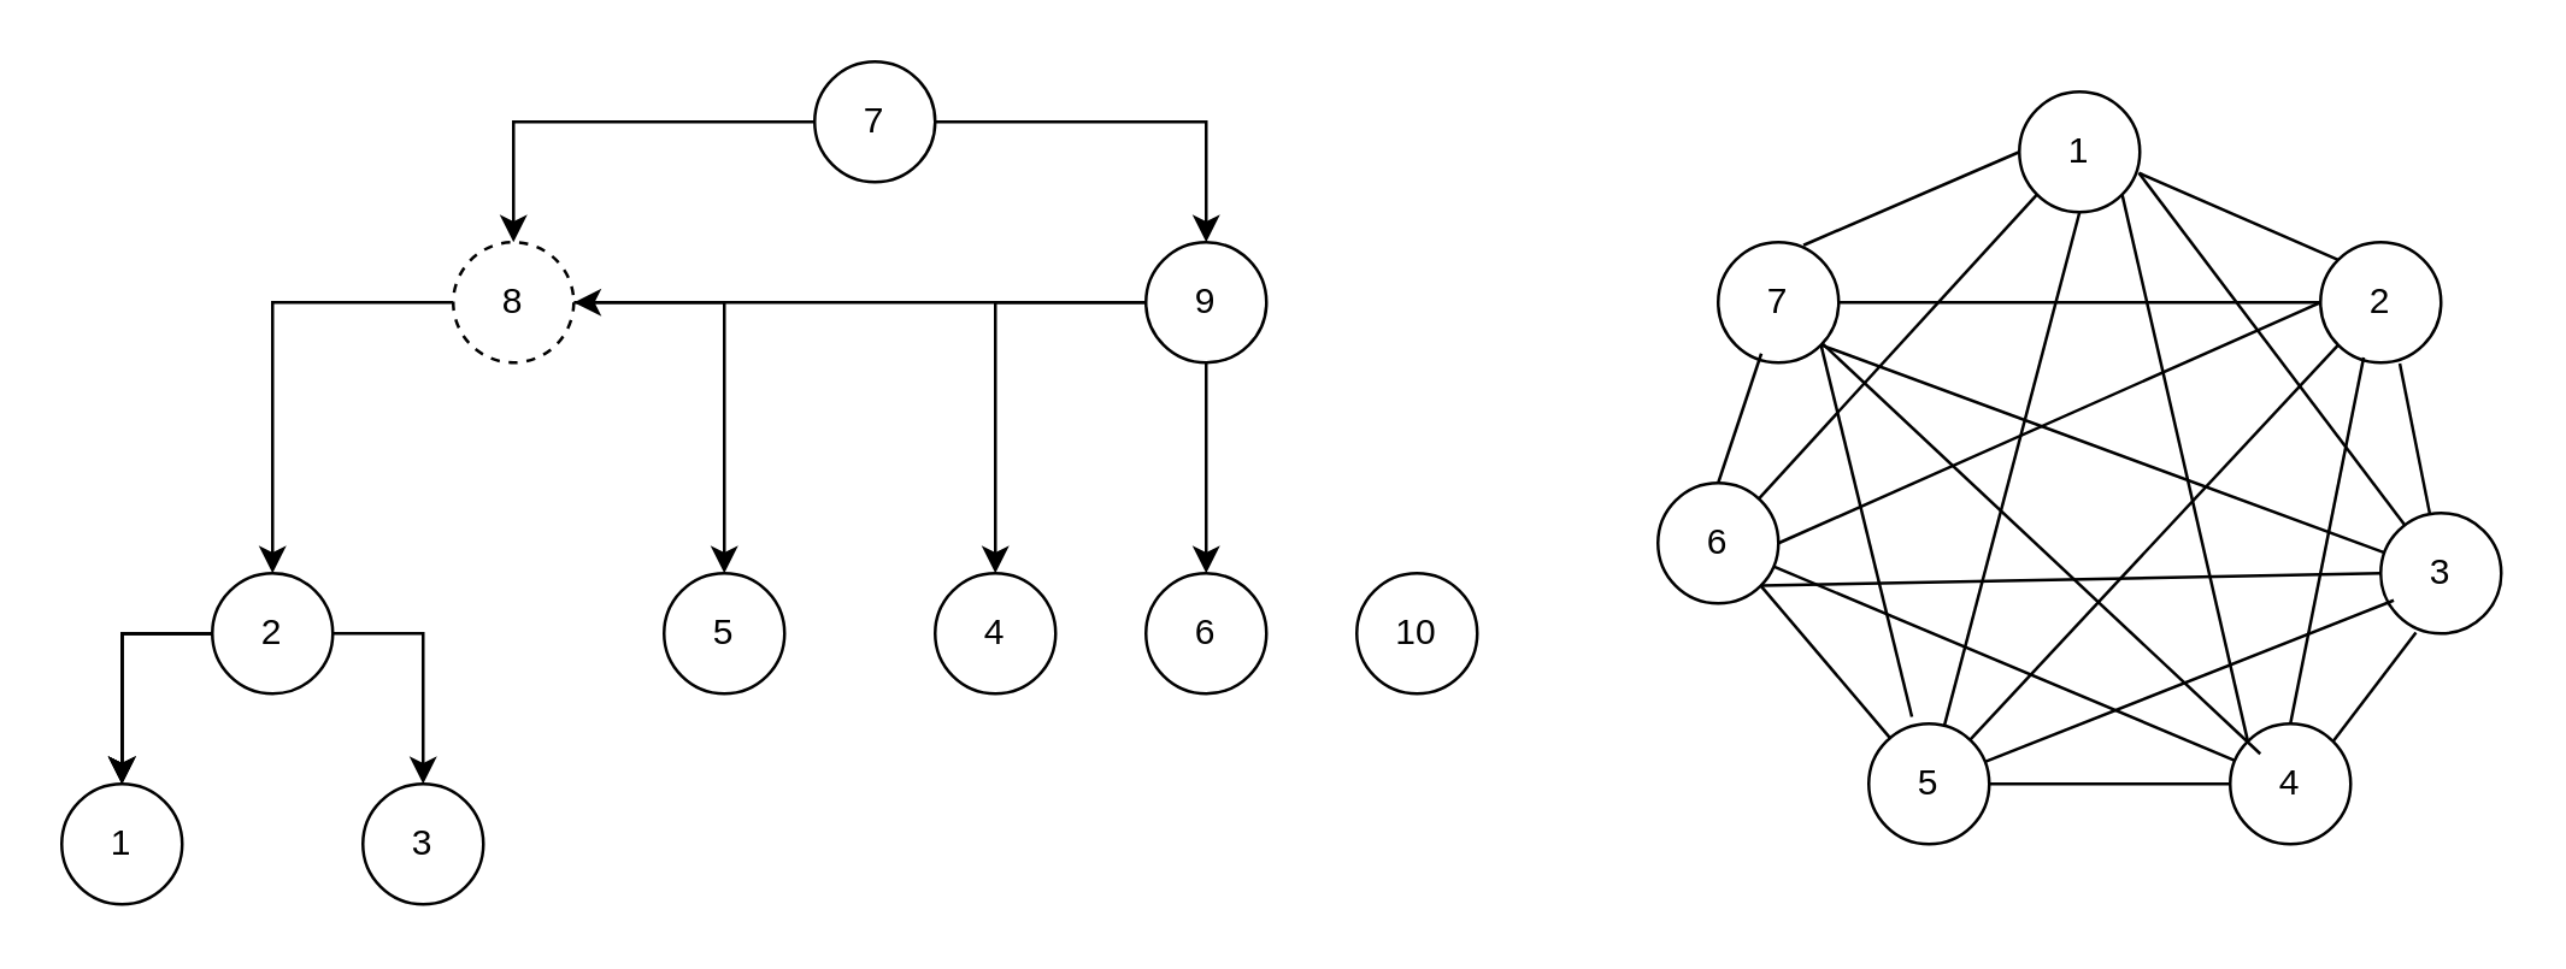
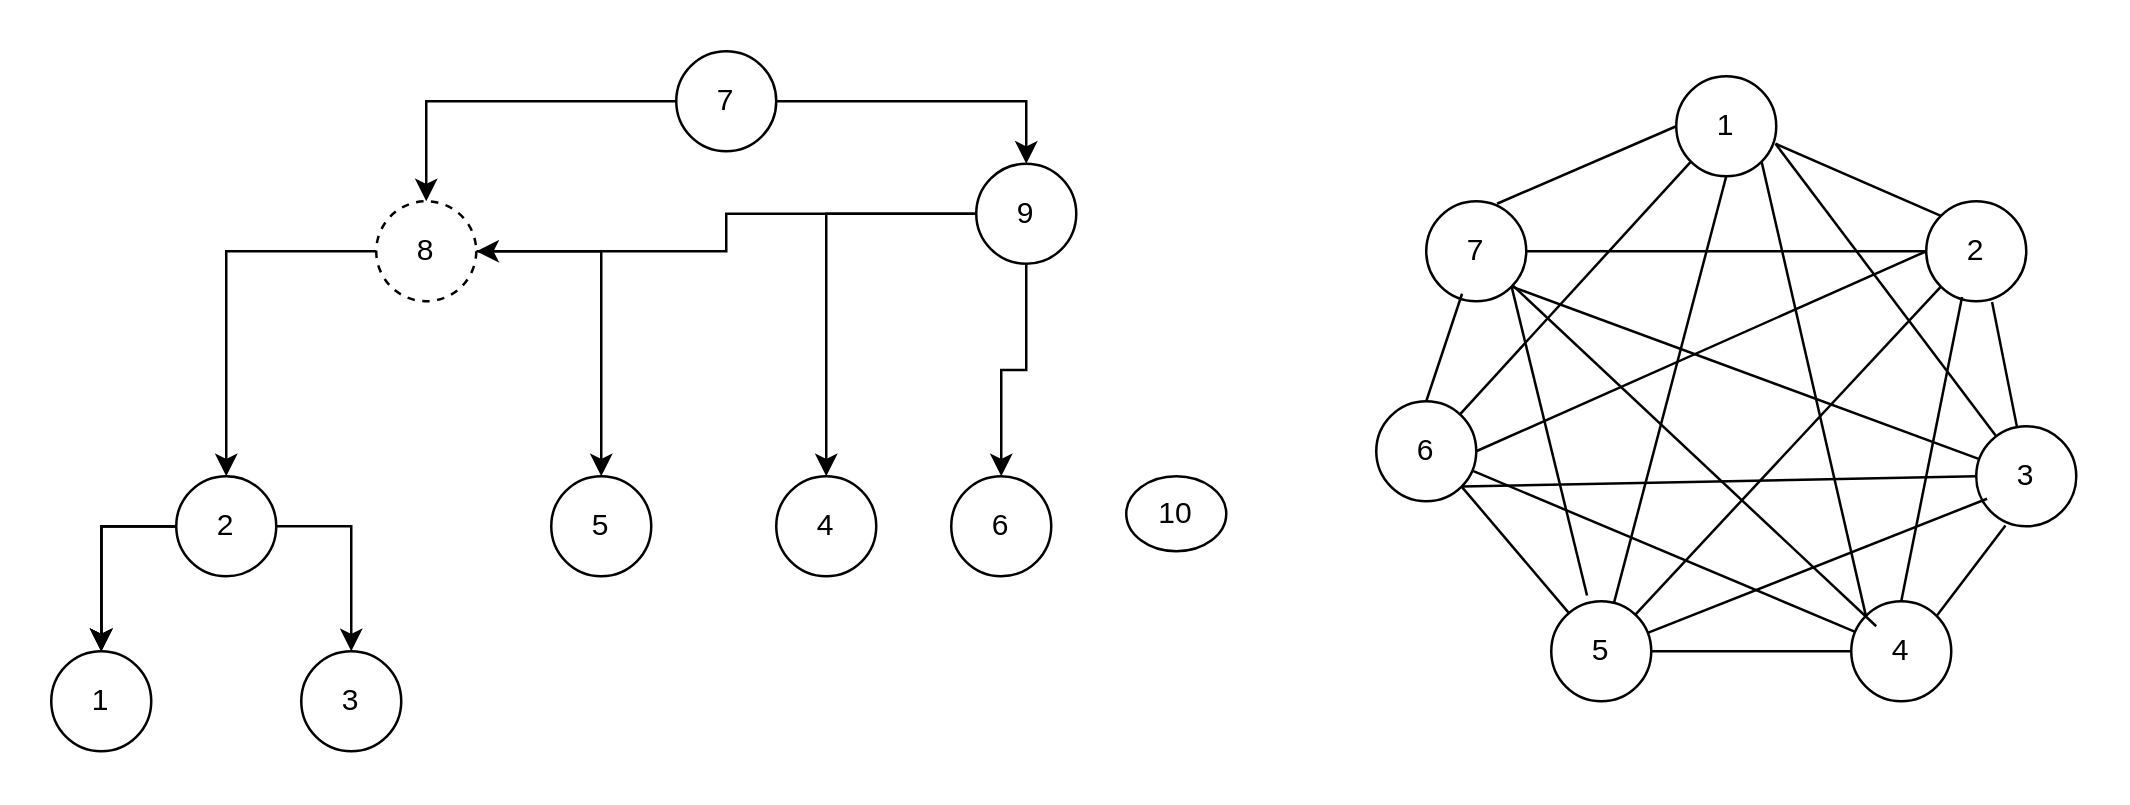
  <mxCell id="0" />
  <mxCell id="1" parent="0" />
  <mxCell id="2" value="" style="edgeStyle=orthogonalEdgeStyle;rounded=0;orthogonalLoop=1;jettySize=auto;html=1;" edge="1" parent="1" source="4" target="7"><mxGeometry relative="1" as="geometry" /></mxCell>
  <mxCell id="3" value="" style="edgeStyle=orthogonalEdgeStyle;rounded=0;orthogonalLoop=1;jettySize=auto;html=1;" edge="1" parent="1" source="4" target="11"><mxGeometry relative="1" as="geometry" /></mxCell>
  <mxCell id="4" value="&lt;font style=&quot;font-size: 12px;&quot;&gt;7&lt;/font&gt;" style="ellipse;whiteSpace=wrap;html=1;aspect=fixed;" vertex="1" parent="1"><mxGeometry x="270" width="40" height="40" as="geometry" y="20" /></mxCell>
  <mxCell id="5" value="" style="edgeStyle=orthogonalEdgeStyle;rounded=0;orthogonalLoop=1;jettySize=auto;html=1;" edge="1" parent="1" source="7" target="17"><mxGeometry relative="1" as="geometry" /></mxCell>
  <mxCell id="6" value="" style="edgeStyle=orthogonalEdgeStyle;rounded=0;orthogonalLoop=1;jettySize=auto;html=1;" edge="1" parent="1" source="7" target="18"><mxGeometry relative="1" as="geometry" /></mxCell>
  <mxCell id="7" value="8" style="ellipse;whiteSpace=wrap;html=1;dashed=1;" vertex="1" parent="1"><mxGeometry x="150" y="80" width="40" height="40" as="geometry" /></mxCell>
  <mxCell id="8" value="" style="edgeStyle=orthogonalEdgeStyle;rounded=0;orthogonalLoop=1;jettySize=auto;html=1;" edge="1" parent="1" source="11" target="21"><mxGeometry relative="1" as="geometry" /></mxCell>
  <mxCell id="9" value="" style="edgeStyle=orthogonalEdgeStyle;rounded=0;orthogonalLoop=1;jettySize=auto;html=1;" edge="1" parent="1" source="11" target="7"><mxGeometry relative="1" as="geometry" /></mxCell>
  <mxCell id="10" value="" style="edgeStyle=orthogonalEdgeStyle;rounded=0;orthogonalLoop=1;jettySize=auto;html=1;" edge="1" parent="1" source="11" target="23"><mxGeometry relative="1" as="geometry" /></mxCell>
- <mxCell id="11" value="9" style="ellipse;whiteSpace=wrap;html=1;" vertex="1" parent="1"><mxGeometry x="380" y="80" width="40" height="40" as="geometry" /></mxCell>
+ <mxCell id="11" value="9" style="ellipse;whiteSpace=wrap;html=1;" vertex="1" parent="1"><mxGeometry x="390" y="65" width="40" height="40" as="geometry" /></mxCell>
  <mxCell id="12" value="" style="edgeStyle=orthogonalEdgeStyle;rounded=0;orthogonalLoop=1;jettySize=auto;html=1;" edge="1" parent="1" source="17" target="19"><mxGeometry relative="1" as="geometry" /></mxCell>
  <mxCell id="13" value="" style="edgeStyle=orthogonalEdgeStyle;rounded=0;orthogonalLoop=1;jettySize=auto;html=1;" edge="1" parent="1" source="17" target="19"><mxGeometry relative="1" as="geometry" /></mxCell>
  <mxCell id="14" value="" style="edgeStyle=orthogonalEdgeStyle;rounded=0;orthogonalLoop=1;jettySize=auto;html=1;" edge="1" parent="1" source="17" target="19"><mxGeometry relative="1" as="geometry" /></mxCell>
  <mxCell id="15" value="" style="edgeStyle=orthogonalEdgeStyle;rounded=0;orthogonalLoop=1;jettySize=auto;html=1;" edge="1" parent="1" source="17" target="19"><mxGeometry relative="1" as="geometry" /></mxCell>
  <mxCell id="16" value="" style="edgeStyle=orthogonalEdgeStyle;rounded=0;orthogonalLoop=1;jettySize=auto;html=1;" edge="1" parent="1" source="17" target="20"><mxGeometry relative="1" as="geometry" /></mxCell>
  <mxCell id="17" value="2" style="ellipse;whiteSpace=wrap;html=1;" vertex="1" parent="1"><mxGeometry x="70" y="190" width="40" height="40" as="geometry" /></mxCell>
  <mxCell id="18" value="5" style="ellipse;whiteSpace=wrap;html=1;" vertex="1" parent="1"><mxGeometry x="220" y="190" width="40" height="40" as="geometry" /></mxCell>
  <mxCell id="19" value="1" style="ellipse;whiteSpace=wrap;html=1;" vertex="1" parent="1"><mxGeometry y="260" width="40" height="40" as="geometry" x="20" /></mxCell>
  <mxCell id="20" value="3" style="ellipse;whiteSpace=wrap;html=1;" vertex="1" parent="1"><mxGeometry x="120" y="260" width="40" height="40" as="geometry" /></mxCell>
  <mxCell id="21" value="4" style="ellipse;whiteSpace=wrap;html=1;" vertex="1" parent="1"><mxGeometry x="310" y="190" width="40" height="40" as="geometry" /></mxCell>
- <mxCell id="22" value="10" style="ellipse;whiteSpace=wrap;html=1;" vertex="1" parent="1"><mxGeometry x="450" y="190" width="40" height="40" as="geometry" /></mxCell>
+ <mxCell id="22" value="10" style="ellipse;whiteSpace=wrap;html=1;" vertex="1" parent="1"><mxGeometry x="450" y="190" width="40" height="30" as="geometry" /></mxCell>
  <mxCell id="23" value="6" style="ellipse;whiteSpace=wrap;html=1;" vertex="1" parent="1"><mxGeometry x="380" y="190" width="40" height="40" as="geometry" /></mxCell>
  <mxCell id="24" value="7" style="ellipse;whiteSpace=wrap;html=1;" vertex="1" parent="1"><mxGeometry x="570" y="80" width="40" height="40" as="geometry" /></mxCell>
  <mxCell id="25" value="6" style="ellipse;whiteSpace=wrap;html=1;" vertex="1" parent="1"><mxGeometry x="550" y="160" width="40" height="40" as="geometry" /></mxCell>
  <mxCell id="26" value="5" style="ellipse;whiteSpace=wrap;html=1;" vertex="1" parent="1"><mxGeometry x="620" y="240" width="40" height="40" as="geometry" /></mxCell>
  <mxCell id="27" value="4" style="ellipse;whiteSpace=wrap;html=1;" vertex="1" parent="1"><mxGeometry x="740" y="240" width="40" height="40" as="geometry" /></mxCell>
  <mxCell id="28" value="3" style="ellipse;whiteSpace=wrap;html=1;" vertex="1" parent="1"><mxGeometry x="790" y="170" width="40" height="40" as="geometry" /></mxCell>
  <mxCell id="29" value="2" style="ellipse;whiteSpace=wrap;html=1;" vertex="1" parent="1"><mxGeometry x="770" y="80" width="40" height="40" as="geometry" /></mxCell>
  <mxCell id="30" value="1" style="ellipse;whiteSpace=wrap;html=1;" vertex="1" parent="1"><mxGeometry x="670" y="30" width="40" height="40" as="geometry" /></mxCell>
  <mxCell id="31" value="" style="endArrow=none;html=1;rounded=0;exitX=0.992;exitY=0.675;exitDx=0;exitDy=0;exitPerimeter=0;entryX=0;entryY=0;entryDx=0;entryDy=0;" edge="1" parent="1" source="30" target="29"><mxGeometry width="50" height="50" relative="1" as="geometry"><mxPoint x="470" y="270" as="sourcePoint" /><mxPoint x="520" y="220" as="targetPoint" /></mxGeometry></mxCell>
  <mxCell id="32" value="" style="endArrow=none;html=1;rounded=0;exitX=0.992;exitY=0.675;exitDx=0;exitDy=0;exitPerimeter=0;" edge="1" parent="1" source="30" target="28"><mxGeometry width="50" height="50" relative="1" as="geometry"><mxPoint x="720" y="67" as="sourcePoint" /><mxPoint x="786" y="96" as="targetPoint" /></mxGeometry></mxCell>
  <mxCell id="33" value="" style="endArrow=none;html=1;rounded=0;exitX=1;exitY=1;exitDx=0;exitDy=0;entryX=0;entryY=0;entryDx=0;entryDy=0;" edge="1" parent="1" source="30" target="27"><mxGeometry width="50" height="50" relative="1" as="geometry"><mxPoint x="708" y="79" as="sourcePoint" /><mxPoint x="806" y="185" as="targetPoint" /></mxGeometry></mxCell>
  <mxCell id="34" value="" style="endArrow=none;html=1;rounded=0;exitX=0.5;exitY=1;exitDx=0;exitDy=0;" edge="1" parent="1" source="30" target="26"><mxGeometry width="50" height="50" relative="1" as="geometry"><mxPoint x="714" y="74" as="sourcePoint" /><mxPoint x="756" y="256" as="targetPoint" /></mxGeometry></mxCell>
  <mxCell id="35" value="" style="endArrow=none;html=1;rounded=0;exitX=0;exitY=1;exitDx=0;exitDy=0;" edge="1" parent="1" source="30" target="25"><mxGeometry width="50" height="50" relative="1" as="geometry"><mxPoint x="700" y="80" as="sourcePoint" /><mxPoint x="660" y="250" as="targetPoint" /></mxGeometry></mxCell>
  <mxCell id="36" value="" style="endArrow=none;html=1;rounded=0;exitX=0;exitY=0.5;exitDx=0;exitDy=0;entryX=0.708;entryY=0.025;entryDx=0;entryDy=0;entryPerimeter=0;" edge="1" parent="1" source="30" target="24"><mxGeometry width="50" height="50" relative="1" as="geometry"><mxPoint x="686" y="74" as="sourcePoint" /><mxPoint x="593" y="175" as="targetPoint" /></mxGeometry></mxCell>
  <mxCell id="37" value="" style="endArrow=none;html=1;rounded=0;exitX=0.658;exitY=1.008;exitDx=0;exitDy=0;exitPerimeter=0;" edge="1" parent="1" source="29" target="28"><mxGeometry width="50" height="50" relative="1" as="geometry"><mxPoint x="680" y="60" as="sourcePoint" /><mxPoint x="608" y="91" as="targetPoint" /></mxGeometry></mxCell>
  <mxCell id="38" value="" style="endArrow=none;html=1;rounded=0;exitX=0.358;exitY=0.958;exitDx=0;exitDy=0;exitPerimeter=0;entryX=0.5;entryY=0;entryDx=0;entryDy=0;" edge="1" parent="1" source="29" target="27"><mxGeometry width="50" height="50" relative="1" as="geometry"><mxPoint x="806" y="130" as="sourcePoint" /><mxPoint x="816" y="180" as="targetPoint" /></mxGeometry></mxCell>
  <mxCell id="39" value="" style="endArrow=none;html=1;rounded=0;exitX=0;exitY=1;exitDx=0;exitDy=0;" edge="1" parent="1" source="29" target="26"><mxGeometry width="50" height="50" relative="1" as="geometry"><mxPoint x="794" y="128" as="sourcePoint" /><mxPoint x="770" y="250" as="targetPoint" /></mxGeometry></mxCell>
  <mxCell id="40" value="" style="endArrow=none;html=1;rounded=0;exitX=0;exitY=0.5;exitDx=0;exitDy=0;entryX=1;entryY=0.5;entryDx=0;entryDy=0;" edge="1" parent="1" source="29" target="25"><mxGeometry width="50" height="50" relative="1" as="geometry"><mxPoint x="786" y="124" as="sourcePoint" /><mxPoint x="664" y="255" as="targetPoint" /></mxGeometry></mxCell>
  <mxCell id="41" value="" style="endArrow=none;html=1;rounded=0;entryX=1;entryY=0.5;entryDx=0;entryDy=0;" edge="1" parent="1" source="29" target="24"><mxGeometry width="50" height="50" relative="1" as="geometry"><mxPoint x="780" y="110" as="sourcePoint" /><mxPoint x="600" y="190" as="targetPoint" /></mxGeometry></mxCell>
  <mxCell id="42" value="" style="endArrow=none;html=1;rounded=0;exitX=1;exitY=0;exitDx=0;exitDy=0;entryX=0.292;entryY=0.992;entryDx=0;entryDy=0;entryPerimeter=0;" edge="1" parent="1" source="27" target="28"><mxGeometry width="50" height="50" relative="1" as="geometry"><mxPoint x="806" y="130" as="sourcePoint" /><mxPoint x="816" y="180" as="targetPoint" /></mxGeometry></mxCell>
  <mxCell id="43" value="" style="endArrow=none;html=1;rounded=0;entryX=0.108;entryY=0.725;entryDx=0;entryDy=0;entryPerimeter=0;" edge="1" parent="1" source="26" target="28"><mxGeometry width="50" height="50" relative="1" as="geometry"><mxPoint x="784" y="256" as="sourcePoint" /><mxPoint x="812" y="220" as="targetPoint" /></mxGeometry></mxCell>
  <mxCell id="44" value="" style="endArrow=none;html=1;rounded=0;exitX=1;exitY=1;exitDx=0;exitDy=0;entryX=0;entryY=0.5;entryDx=0;entryDy=0;" edge="1" parent="1" source="25" target="28"><mxGeometry width="50" height="50" relative="1" as="geometry"><mxPoint x="672" y="259" as="sourcePoint" /><mxPoint x="804" y="209" as="targetPoint" /></mxGeometry></mxCell>
  <mxCell id="45" value="" style="endArrow=none;html=1;rounded=0;exitX=1;exitY=1;exitDx=0;exitDy=0;" edge="1" parent="1" source="24" target="28"><mxGeometry width="50" height="50" relative="1" as="geometry"><mxPoint x="602" y="199" as="sourcePoint" /><mxPoint x="800" y="200" as="targetPoint" /></mxGeometry></mxCell>
  <mxCell id="46" value="" style="endArrow=none;html=1;rounded=0;" edge="1" parent="1" source="26" target="27"><mxGeometry width="50" height="50" relative="1" as="geometry"><mxPoint x="672" y="259" as="sourcePoint" /><mxPoint x="804" y="209" as="targetPoint" /></mxGeometry></mxCell>
  <mxCell id="47" value="" style="endArrow=none;html=1;rounded=0;" edge="1" parent="1" source="25" target="27"><mxGeometry width="50" height="50" relative="1" as="geometry"><mxPoint x="670" y="270" as="sourcePoint" /><mxPoint x="750" y="270" as="targetPoint" /></mxGeometry></mxCell>
  <mxCell id="48" value="" style="endArrow=none;html=1;rounded=0;" edge="1" parent="1" source="24"><mxGeometry width="50" height="50" relative="1" as="geometry"><mxPoint x="598" y="198" as="sourcePoint" /><mxPoint x="750" y="250" as="targetPoint" /></mxGeometry></mxCell>
  <mxCell id="49" value="" style="endArrow=none;html=1;rounded=0;exitX=1;exitY=1;exitDx=0;exitDy=0;" edge="1" parent="1" source="25" target="26"><mxGeometry width="50" height="50" relative="1" as="geometry"><mxPoint x="670" y="270" as="sourcePoint" /><mxPoint x="750" y="270" as="targetPoint" /></mxGeometry></mxCell>
  <mxCell id="50" value="" style="endArrow=none;html=1;rounded=0;exitX=1;exitY=1;exitDx=0;exitDy=0;entryX=0.358;entryY=-0.058;entryDx=0;entryDy=0;entryPerimeter=0;" edge="1" parent="1" source="24" target="26"><mxGeometry width="50" height="50" relative="1" as="geometry"><mxPoint x="594" y="204" as="sourcePoint" /><mxPoint x="637" y="255" as="targetPoint" /></mxGeometry></mxCell>
  <mxCell id="51" value="" style="endArrow=none;html=1;rounded=0;exitX=0.358;exitY=0.925;exitDx=0;exitDy=0;entryX=0.5;entryY=0;entryDx=0;entryDy=0;exitPerimeter=0;" edge="1" parent="1" source="24" target="25"><mxGeometry width="50" height="50" relative="1" as="geometry"><mxPoint x="614" y="124" as="sourcePoint" /><mxPoint x="644" y="248" as="targetPoint" /></mxGeometry></mxCell>
